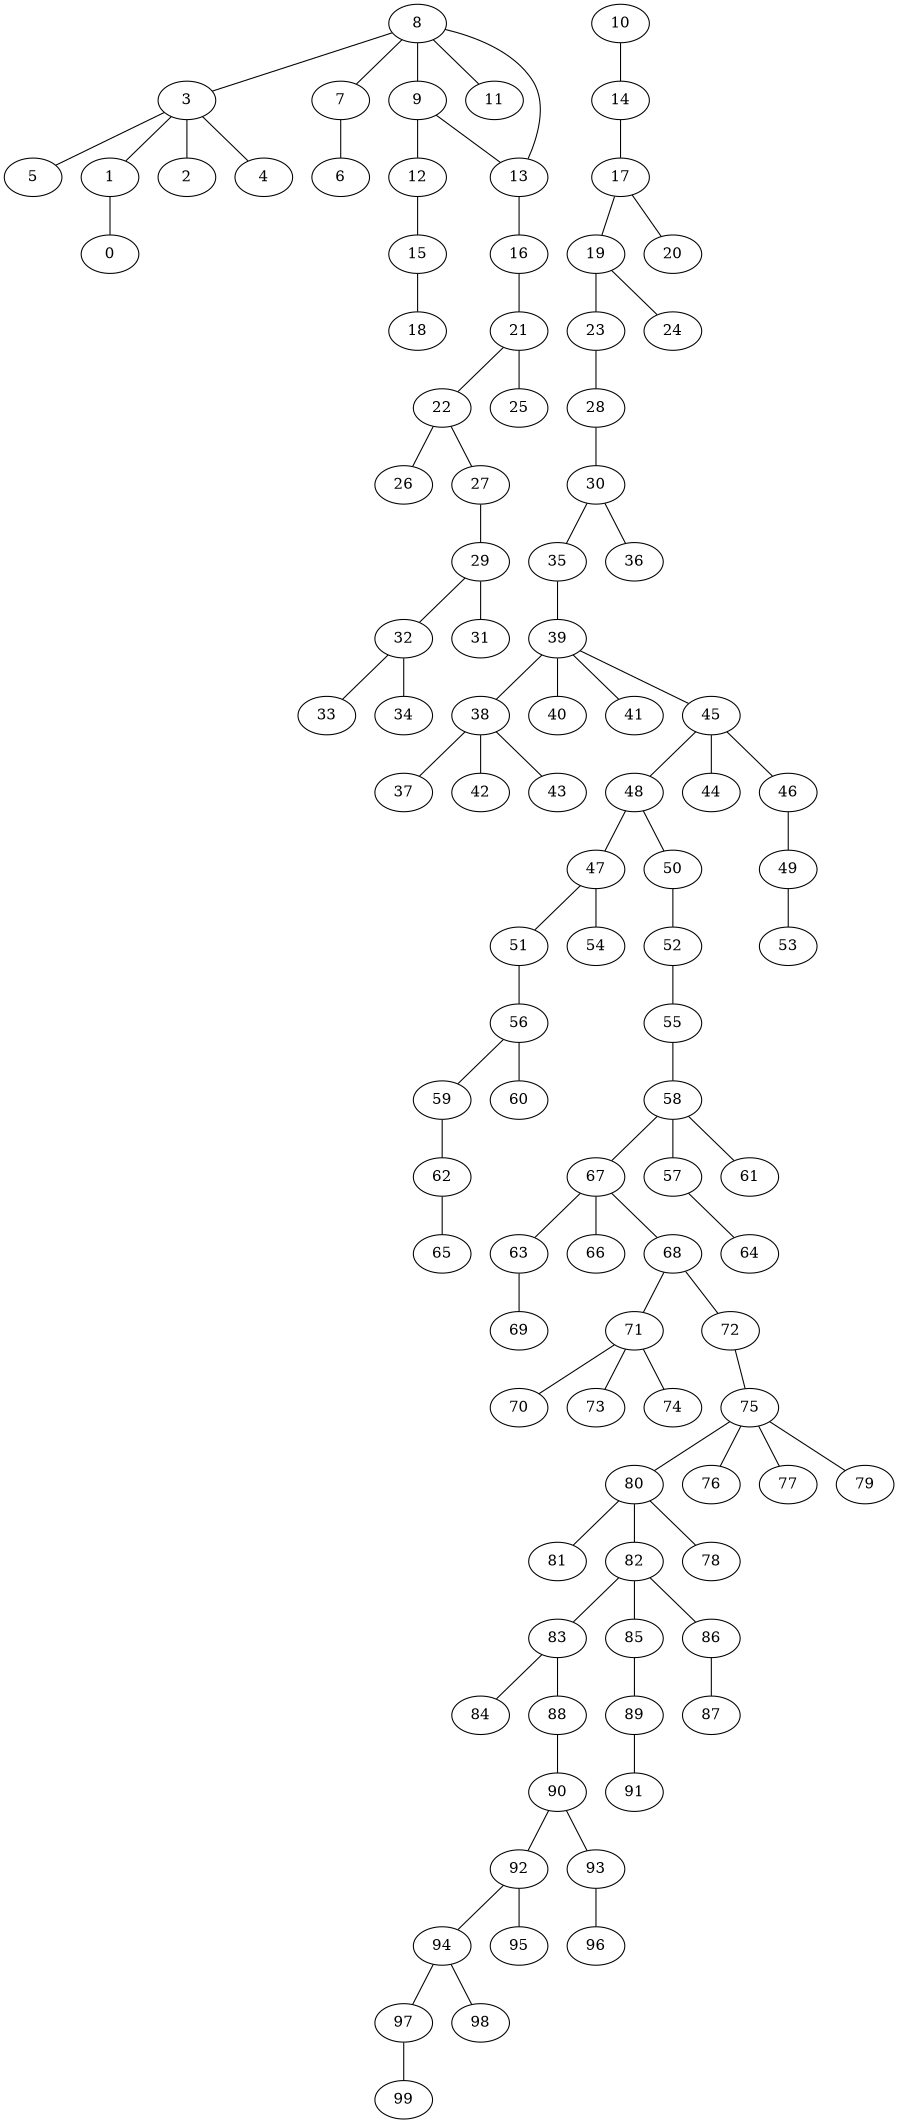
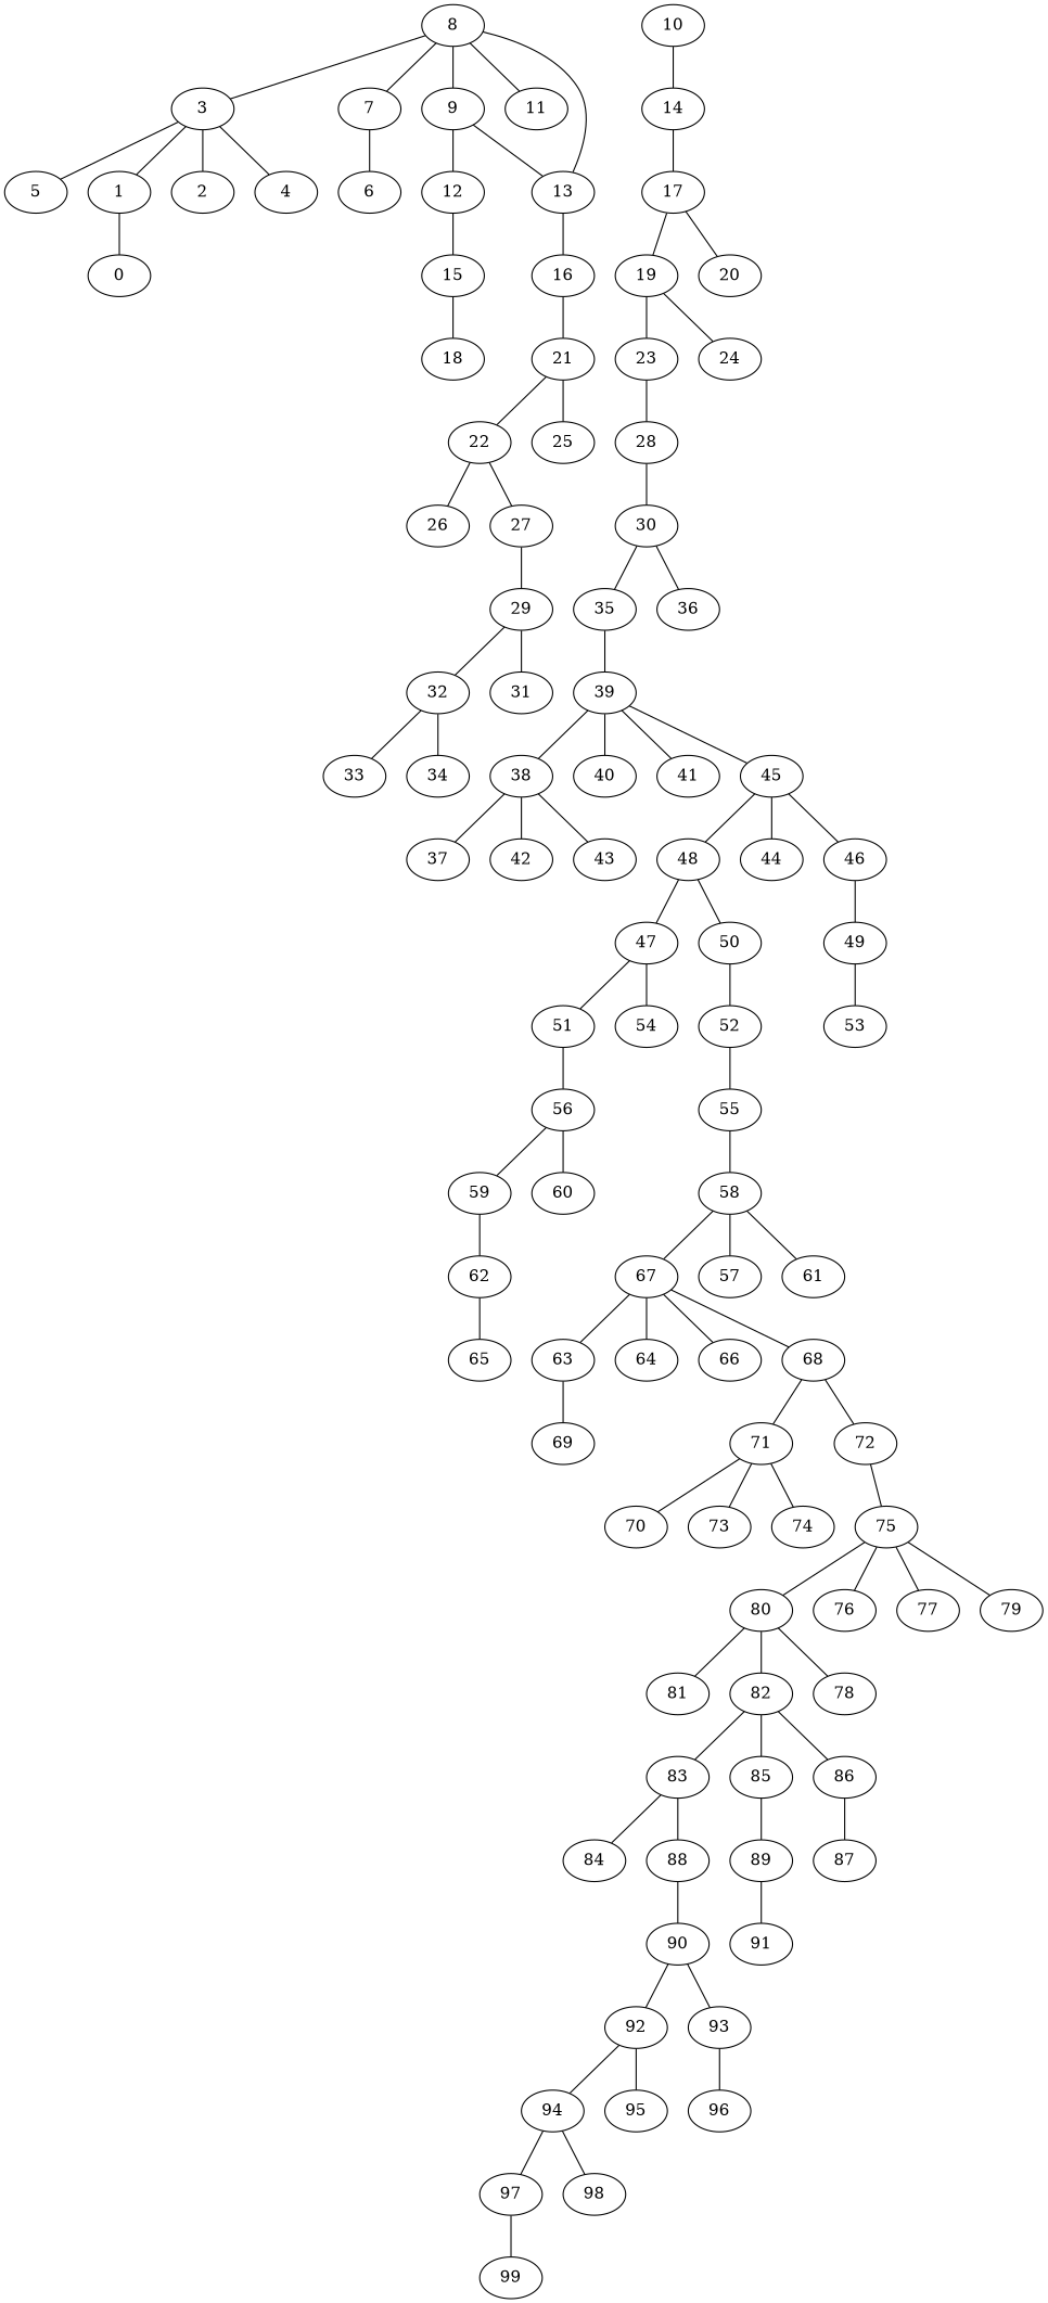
  graph {
    1
    0
    3
    2
    4
    5
    7
    6
    8
    9
    11
    13
    12
    10
    14
    15
    16
    17
    18
    21
    19
    20
    22
    25
    23
    24
    26
    27
    28
    30
    29
    32
    31
    35
    36
    33
    34
    39
    38
    40
    41
    45
    37
    42
    43
    48
    44
    46
    47
    50
    49
    51
    54
    52
    53
    56
    59
    60
    55
    58
    62
    67
    57
    61
    63
    64
    66
    68
    65
    69
    71
    72
    70
    73
    74
    75
    80
    76
    77
    79
    81
    82
    78
    83
    85
    86
    84
    88
    89
    87
    90
    91
    92
    93
    94
    95
    96
    97
    98
    99
    1 -- 0
    3 -- 1
    3 -- 2
    3 -- 4
    3 -- 5
    7 -- 6
    8 -- 3
    8 -- 7
    8 -- 9
    8 -- 11
    8 -- 13
    9 -- 13
    9 -- 12
    13 -- 16
    12 -- 15
    10 -- 14
    14 -- 17
    15 -- 18
    16 -- 21
    17 -- 19
    17 -- 20
    21 -- 22
    21 -- 25
    19 -- 23
    19 -- 24
    22 -- 26
    22 -- 27
    23 -- 28
    27 -- 29
    28 -- 30
    30 -- 35
    30 -- 36
    29 -- 32
    29 -- 31
    32 -- 33
    32 -- 34
    35 -- 39
    39 -- 38
    39 -- 40
    39 -- 41
    39 -- 45
    38 -- 37
    38 -- 42
    38 -- 43
    45 -- 48
    45 -- 44
    45 -- 46
    48 -- 47
    48 -- 50
    46 -- 49
    47 -- 51
    47 -- 54
    50 -- 52
    49 -- 53
    51 -- 56
    52 -- 55
    56 -- 59
    56 -- 60
    59 -- 62
    55 -- 58
    58 -- 67
    58 -- 57
    58 -- 61
    62 -- 65
    67 -- 63
-   57 -- 64
+   67 -- 64
    67 -- 66
    67 -- 68
    63 -- 69
    68 -- 71
    68 -- 72
    71 -- 70
    71 -- 73
    71 -- 74
    72 -- 75
    75 -- 80
    75 -- 76
    75 -- 77
    75 -- 79
    80 -- 81
    80 -- 82
    80 -- 78
    82 -- 83
    82 -- 85
    82 -- 86
    83 -- 84
    83 -- 88
    85 -- 89
    86 -- 87
    88 -- 90
    89 -- 91
    90 -- 92
    90 -- 93
    92 -- 94
    92 -- 95
    93 -- 96
    94 -- 97
    94 -- 98
    97 -- 99
  }
